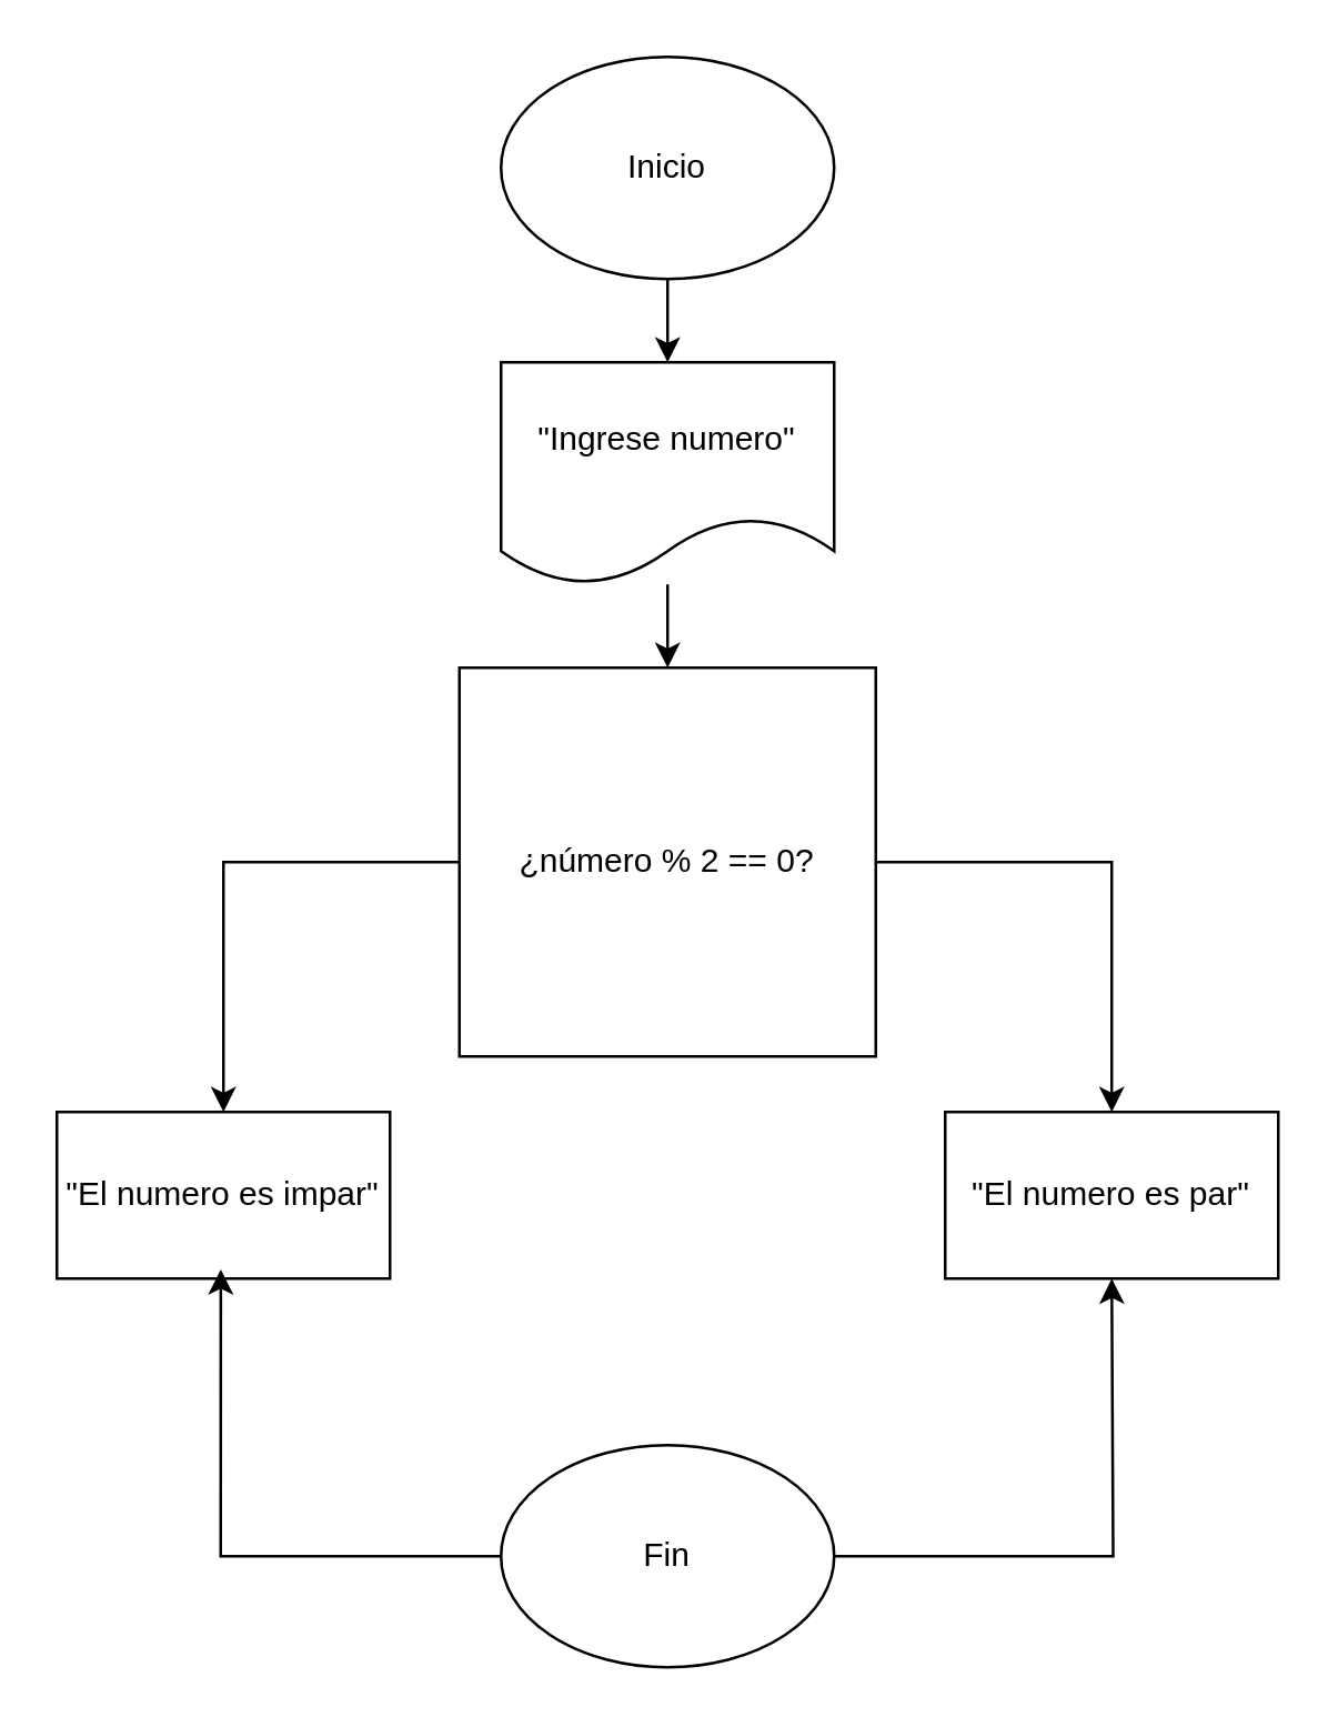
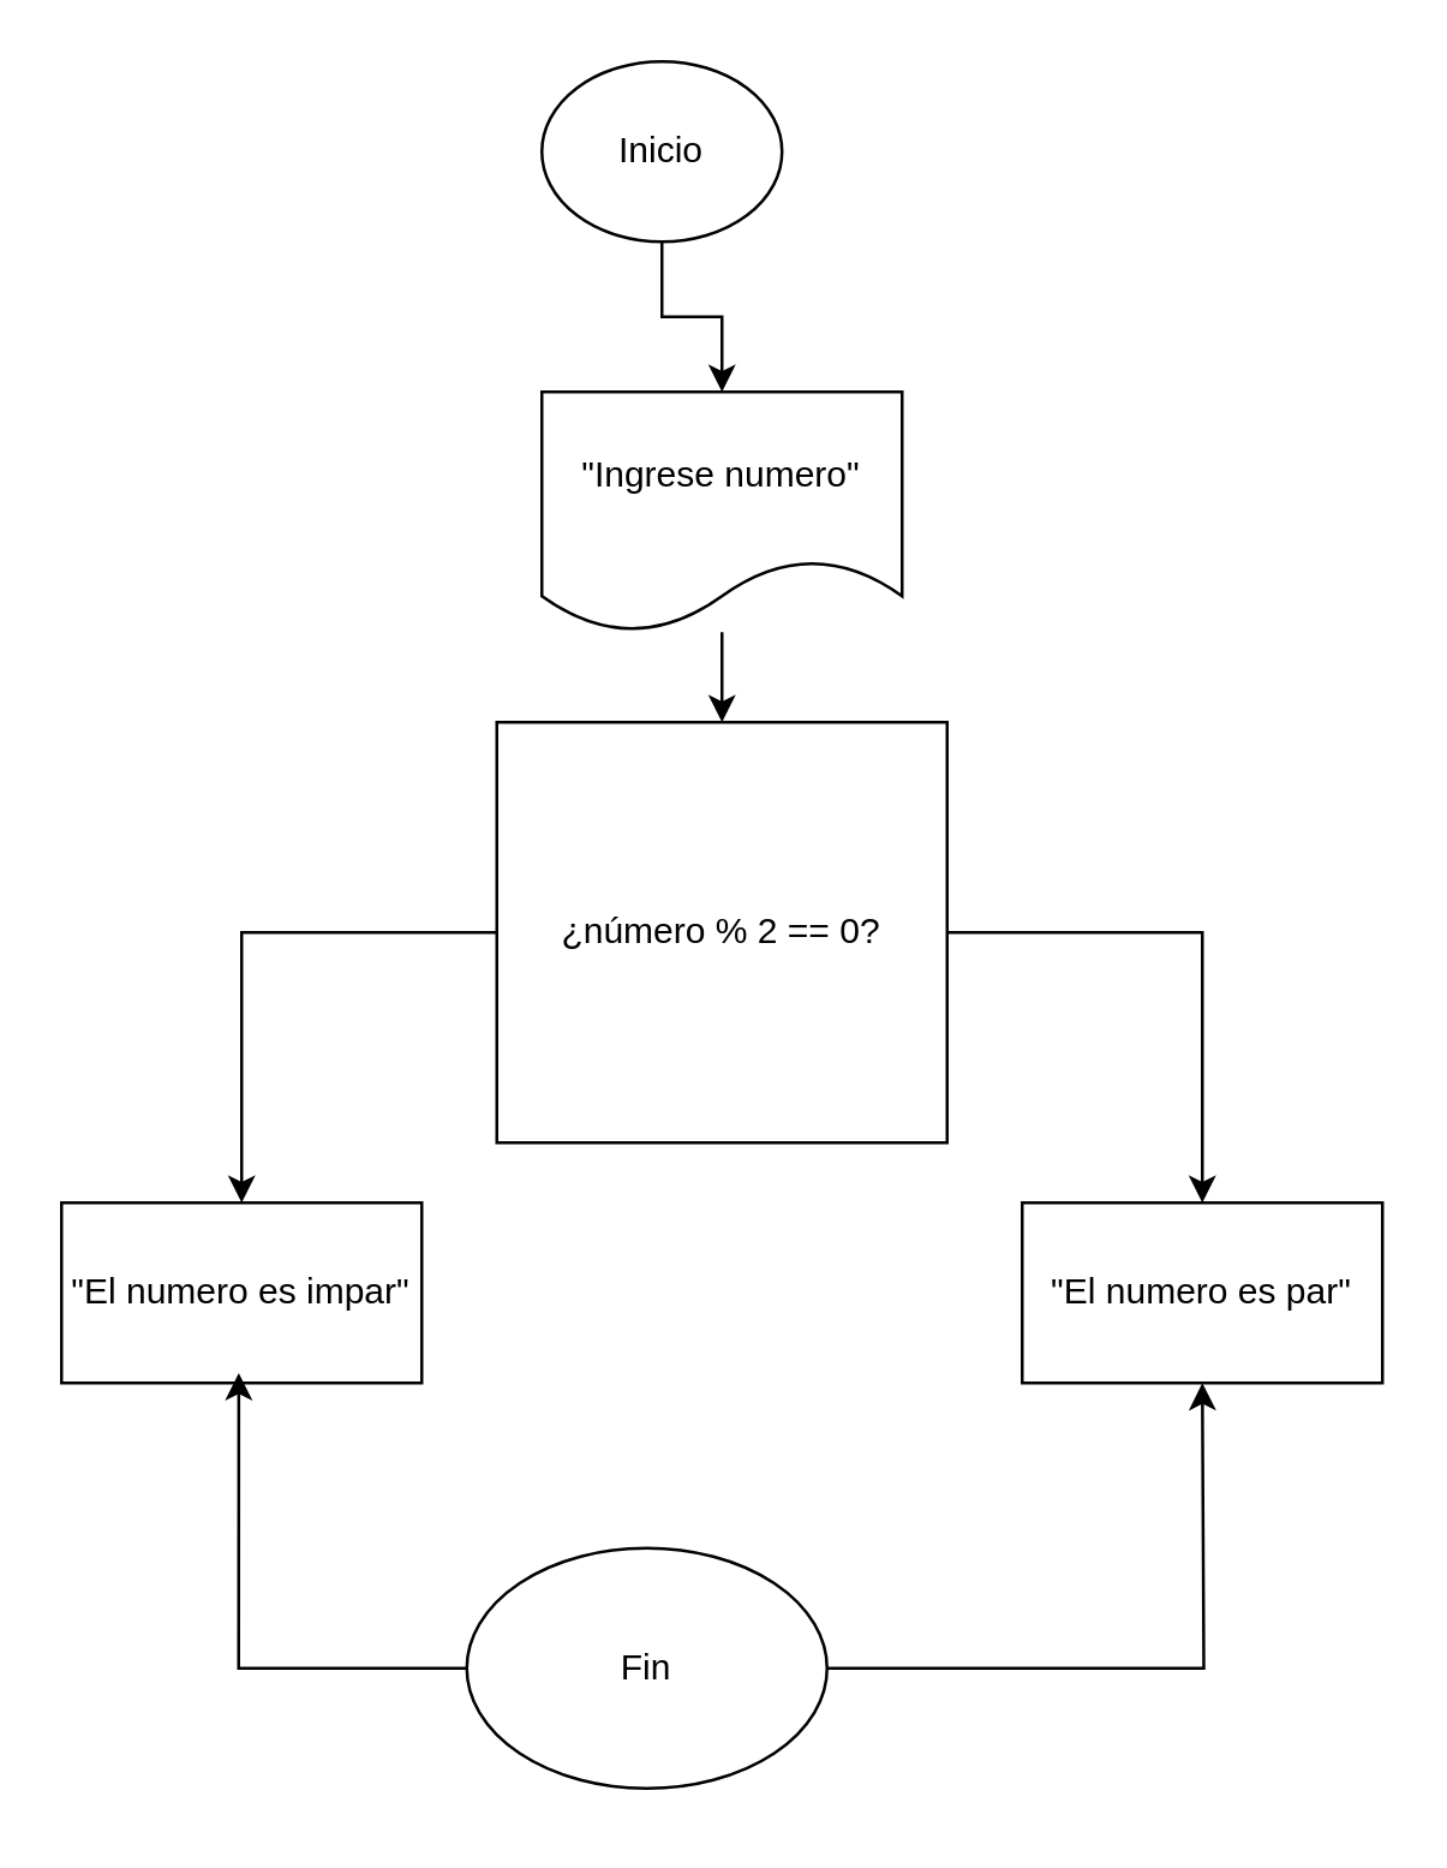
  <mxCell id="0" />
  <mxCell id="1" parent="0" />
  <mxCell id="2" value="" style="edgeStyle=orthogonalEdgeStyle;rounded=0;orthogonalLoop=1;jettySize=auto;html=1;" edge="1" parent="1" source="3" target="5"><mxGeometry relative="1" as="geometry" /></mxCell>
- <mxCell id="3" value="Inicio" style="ellipse;whiteSpace=wrap;html=1;" vertex="1" parent="1"><mxGeometry x="180" y="20" width="120" height="80" as="geometry" /></mxCell>
+ <mxCell id="3" value="Inicio" style="ellipse;whiteSpace=wrap;html=1;" vertex="1" parent="1"><mxGeometry x="180" y="20" width="80" height="60" as="geometry" /></mxCell>
  <mxCell id="4" value="" style="edgeStyle=orthogonalEdgeStyle;rounded=0;orthogonalLoop=1;jettySize=auto;html=1;" edge="1" parent="1" source="5" target="8"><mxGeometry relative="1" as="geometry" /></mxCell>
  <mxCell id="5" value="&quot;Ingrese numero&quot;" style="shape=document;whiteSpace=wrap;html=1;boundedLbl=1;" vertex="1" parent="1"><mxGeometry x="180" y="130" width="120" height="80" as="geometry" /></mxCell>
  <mxCell id="6" value="" style="edgeStyle=orthogonalEdgeStyle;rounded=0;orthogonalLoop=1;jettySize=auto;html=1;" edge="1" parent="1" source="8" target="9"><mxGeometry relative="1" as="geometry" /></mxCell>
  <mxCell id="7" value="" style="edgeStyle=orthogonalEdgeStyle;rounded=0;orthogonalLoop=1;jettySize=auto;html=1;" edge="1" parent="1" source="8" target="10"><mxGeometry relative="1" as="geometry" /></mxCell>
  <mxCell id="8" value="¿número % 2 == 0?" style="whiteSpace=wrap;html=1;rounded=0;" vertex="1" parent="1"><mxGeometry x="165" y="240" width="150" height="140" as="geometry" /></mxCell>
  <mxCell id="9" value="&quot;El numero es par&quot;" style="whiteSpace=wrap;html=1;" vertex="1" parent="1"><mxGeometry x="340" y="400" width="120" height="60" as="geometry" /></mxCell>
  <mxCell id="10" value="&quot;El numero es impar&quot;" style="whiteSpace=wrap;html=1;" vertex="1" parent="1"><mxGeometry x="20" y="400" width="120" height="60" as="geometry" /></mxCell>
  <mxCell id="11" value="" style="edgeStyle=orthogonalEdgeStyle;rounded=0;orthogonalLoop=1;jettySize=auto;html=1;entryX=0.492;entryY=0.945;entryDx=0;entryDy=0;entryPerimeter=0;" edge="1" parent="1" source="13" target="10"><mxGeometry relative="1" as="geometry"><mxPoint x="80" y="470" as="targetPoint" /></mxGeometry></mxCell>
  <mxCell id="12" value="" style="edgeStyle=orthogonalEdgeStyle;rounded=0;orthogonalLoop=1;jettySize=auto;html=1;" edge="1" parent="1" source="13"><mxGeometry relative="1" as="geometry"><mxPoint x="400" y="460" as="targetPoint" /></mxGeometry></mxCell>
- <mxCell id="13" value="Fin" style="ellipse;whiteSpace=wrap;html=1;" vertex="1" parent="1"><mxGeometry x="180" y="520" width="120" height="80" as="geometry" /></mxCell>
+ <mxCell id="13" value="Fin" style="ellipse;whiteSpace=wrap;html=1;" vertex="1" parent="1"><mxGeometry x="155" y="515" width="120" height="80" as="geometry" /></mxCell>
